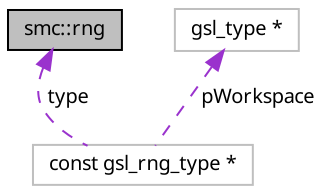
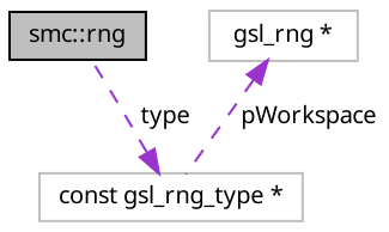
  digraph {
    fontname="Noto Sans"
    node [color=grey75 fillcolor=white fontname="Noto Sans" fontsize=10 shape=record style=filled]
    edge [color=darkorchid3 dir=back fontname="Noto Sans" fontsize=10 labelfontname=Helvetica labelfontsize=10 style=dashed]
    n1 [color=black fillcolor=grey75 fontcolor=black height=0.2 label="smc::rng" width=0.4]
-   n2 [height=0.2 label="gsl_type *" width=0.4]
+   n2 [height=0.2 label="gsl_rng *" width=0.4]
    n3 [height=0.2 label="const gsl_rng_type *" width=0.4]
    n2 -> n3 [label=" pWorkspace"]
-   n1 -> n3 [label=" type"]
+   n3 -> n1 [label=" type"]
  }
